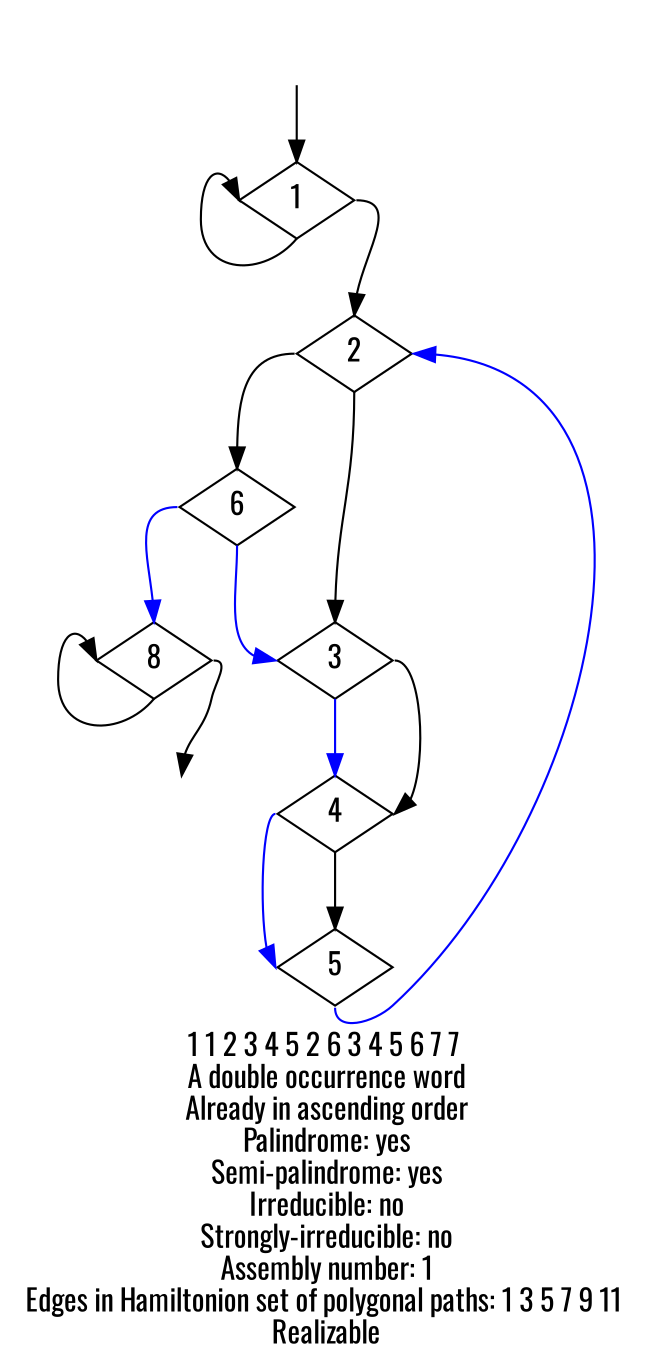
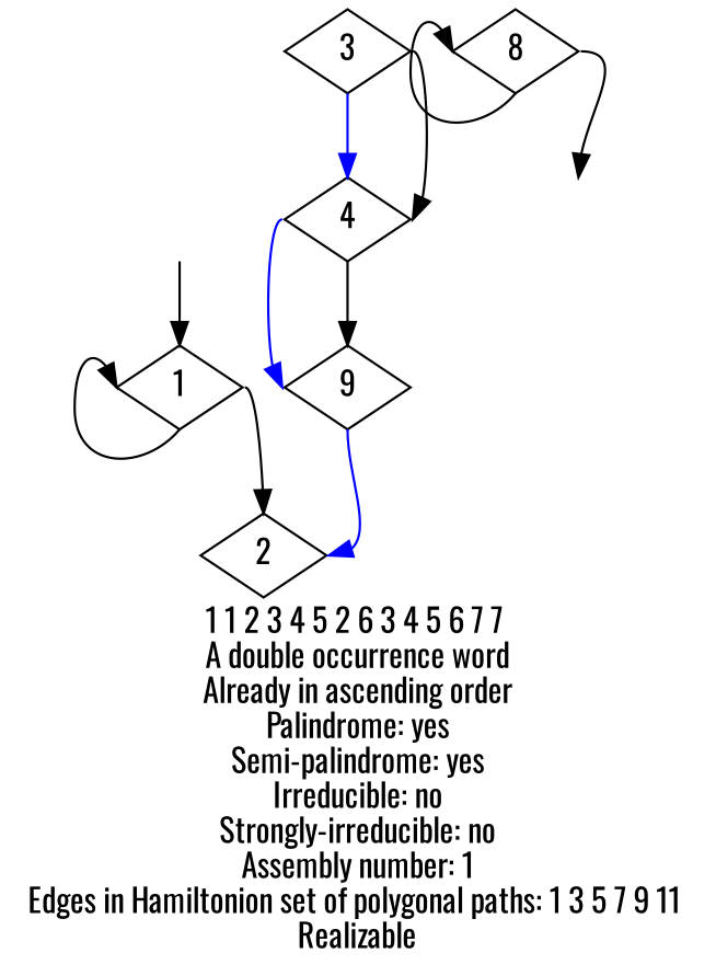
  digraph {
    fontname=Oswald
    label="1 1 2 3 4 5 2 6 3 4 5 6 7 7 \nA double occurrence word\nAlready in ascending order\nPalindrome: yes\nSemi-palindrome: yes\nIrreducible: no\nStrongly-irreducible: no\nAssembly number: 1\nEdges in Hamiltonion set of polygonal paths: 1 3 5 7 9 11 \nRealizable\n"
    node [fontname=Oswald shape=diamond]
    edge [fontname=Oswald headport=n tailport=s]
    a [style=invis]
    1
    2
    b [style=invis]
    3
-   6
    4
    n8 [label=8]
-   5
+   5 [label=9]
    a -> 1
    1 -> 1 [headport=w]
    1 -> 2 [color=black tailport=e]
-   2 -> 3
-   2 -> 6 [tailport=w]
    3 -> 4 [color=blue]
    3 -> 4 [headport=e tailport=e]
-   6 -> 3 [color=blue headport=w]
-   6 -> n8 [color=blue tailport=w]
    4 -> 5
    4 -> 5 [color=blue headport=w tailport=w]
    n8 -> b [tailport=e]
    n8 -> n8 [headport=w]
    5 -> 2 [color=blue headport=e]
  }
